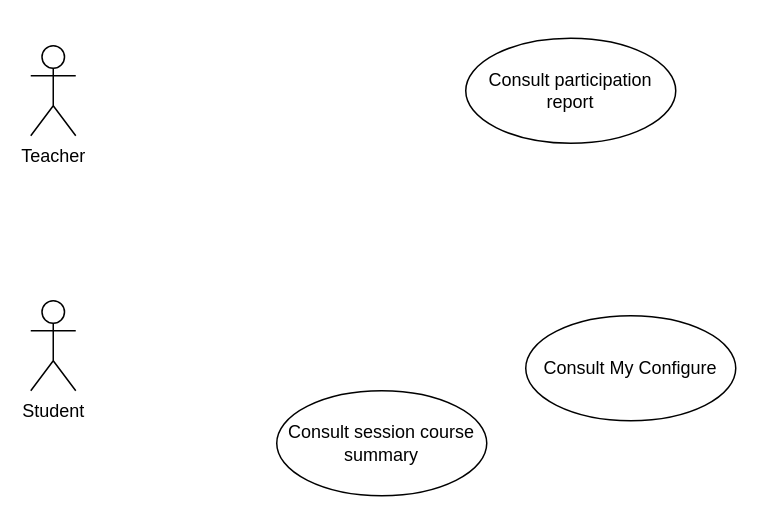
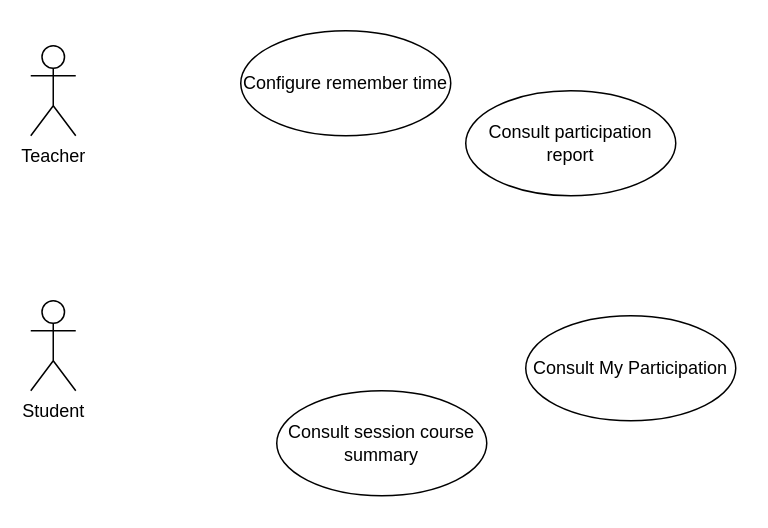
  <mxCell id="0" />
  <mxCell id="1" parent="0" />
  <mxCell id="2" value="Consult session course summary" style="ellipse;whiteSpace=wrap;html=1;" vertex="1" parent="1"><mxGeometry x="184" y="260" width="140" height="70" as="geometry" /></mxCell>
- <mxCell id="4" value="Consult My Configure" style="ellipse;whiteSpace=wrap;html=1;" vertex="1" parent="1"><mxGeometry x="350" y="210" width="140" height="70" as="geometry" /></mxCell>
- <mxCell id="5" value="Consult participation report" style="ellipse;whiteSpace=wrap;html=1;" vertex="1" parent="1"><mxGeometry x="310" y="25" width="140" height="70" as="geometry" /></mxCell>
+ <mxCell id="3" value="Configure remember time" style="ellipse;whiteSpace=wrap;html=1;" vertex="1" parent="1"><mxGeometry x="160" y="20" width="140" height="70" as="geometry" /></mxCell>
+ <mxCell id="4" value="Consult My Participation" style="ellipse;whiteSpace=wrap;html=1;" vertex="1" parent="1"><mxGeometry x="350" y="210" width="140" height="70" as="geometry" /></mxCell>
+ <mxCell id="5" value="Consult participation report" style="ellipse;whiteSpace=wrap;html=1;" vertex="1" parent="1"><mxGeometry x="310" y="60" width="140" height="70" as="geometry" /></mxCell>
  <mxCell id="6" value="Student" style="shape=umlActor;verticalLabelPosition=bottom;verticalAlign=top;html=1;" vertex="1" parent="1"><mxGeometry x="20" y="200" width="30" height="60" as="geometry" /></mxCell>
  <mxCell id="7" value="Teacher" style="shape=umlActor;verticalLabelPosition=bottom;verticalAlign=top;html=1;" vertex="1" parent="1"><mxGeometry x="20" y="30" width="30" height="60" as="geometry" /></mxCell>
